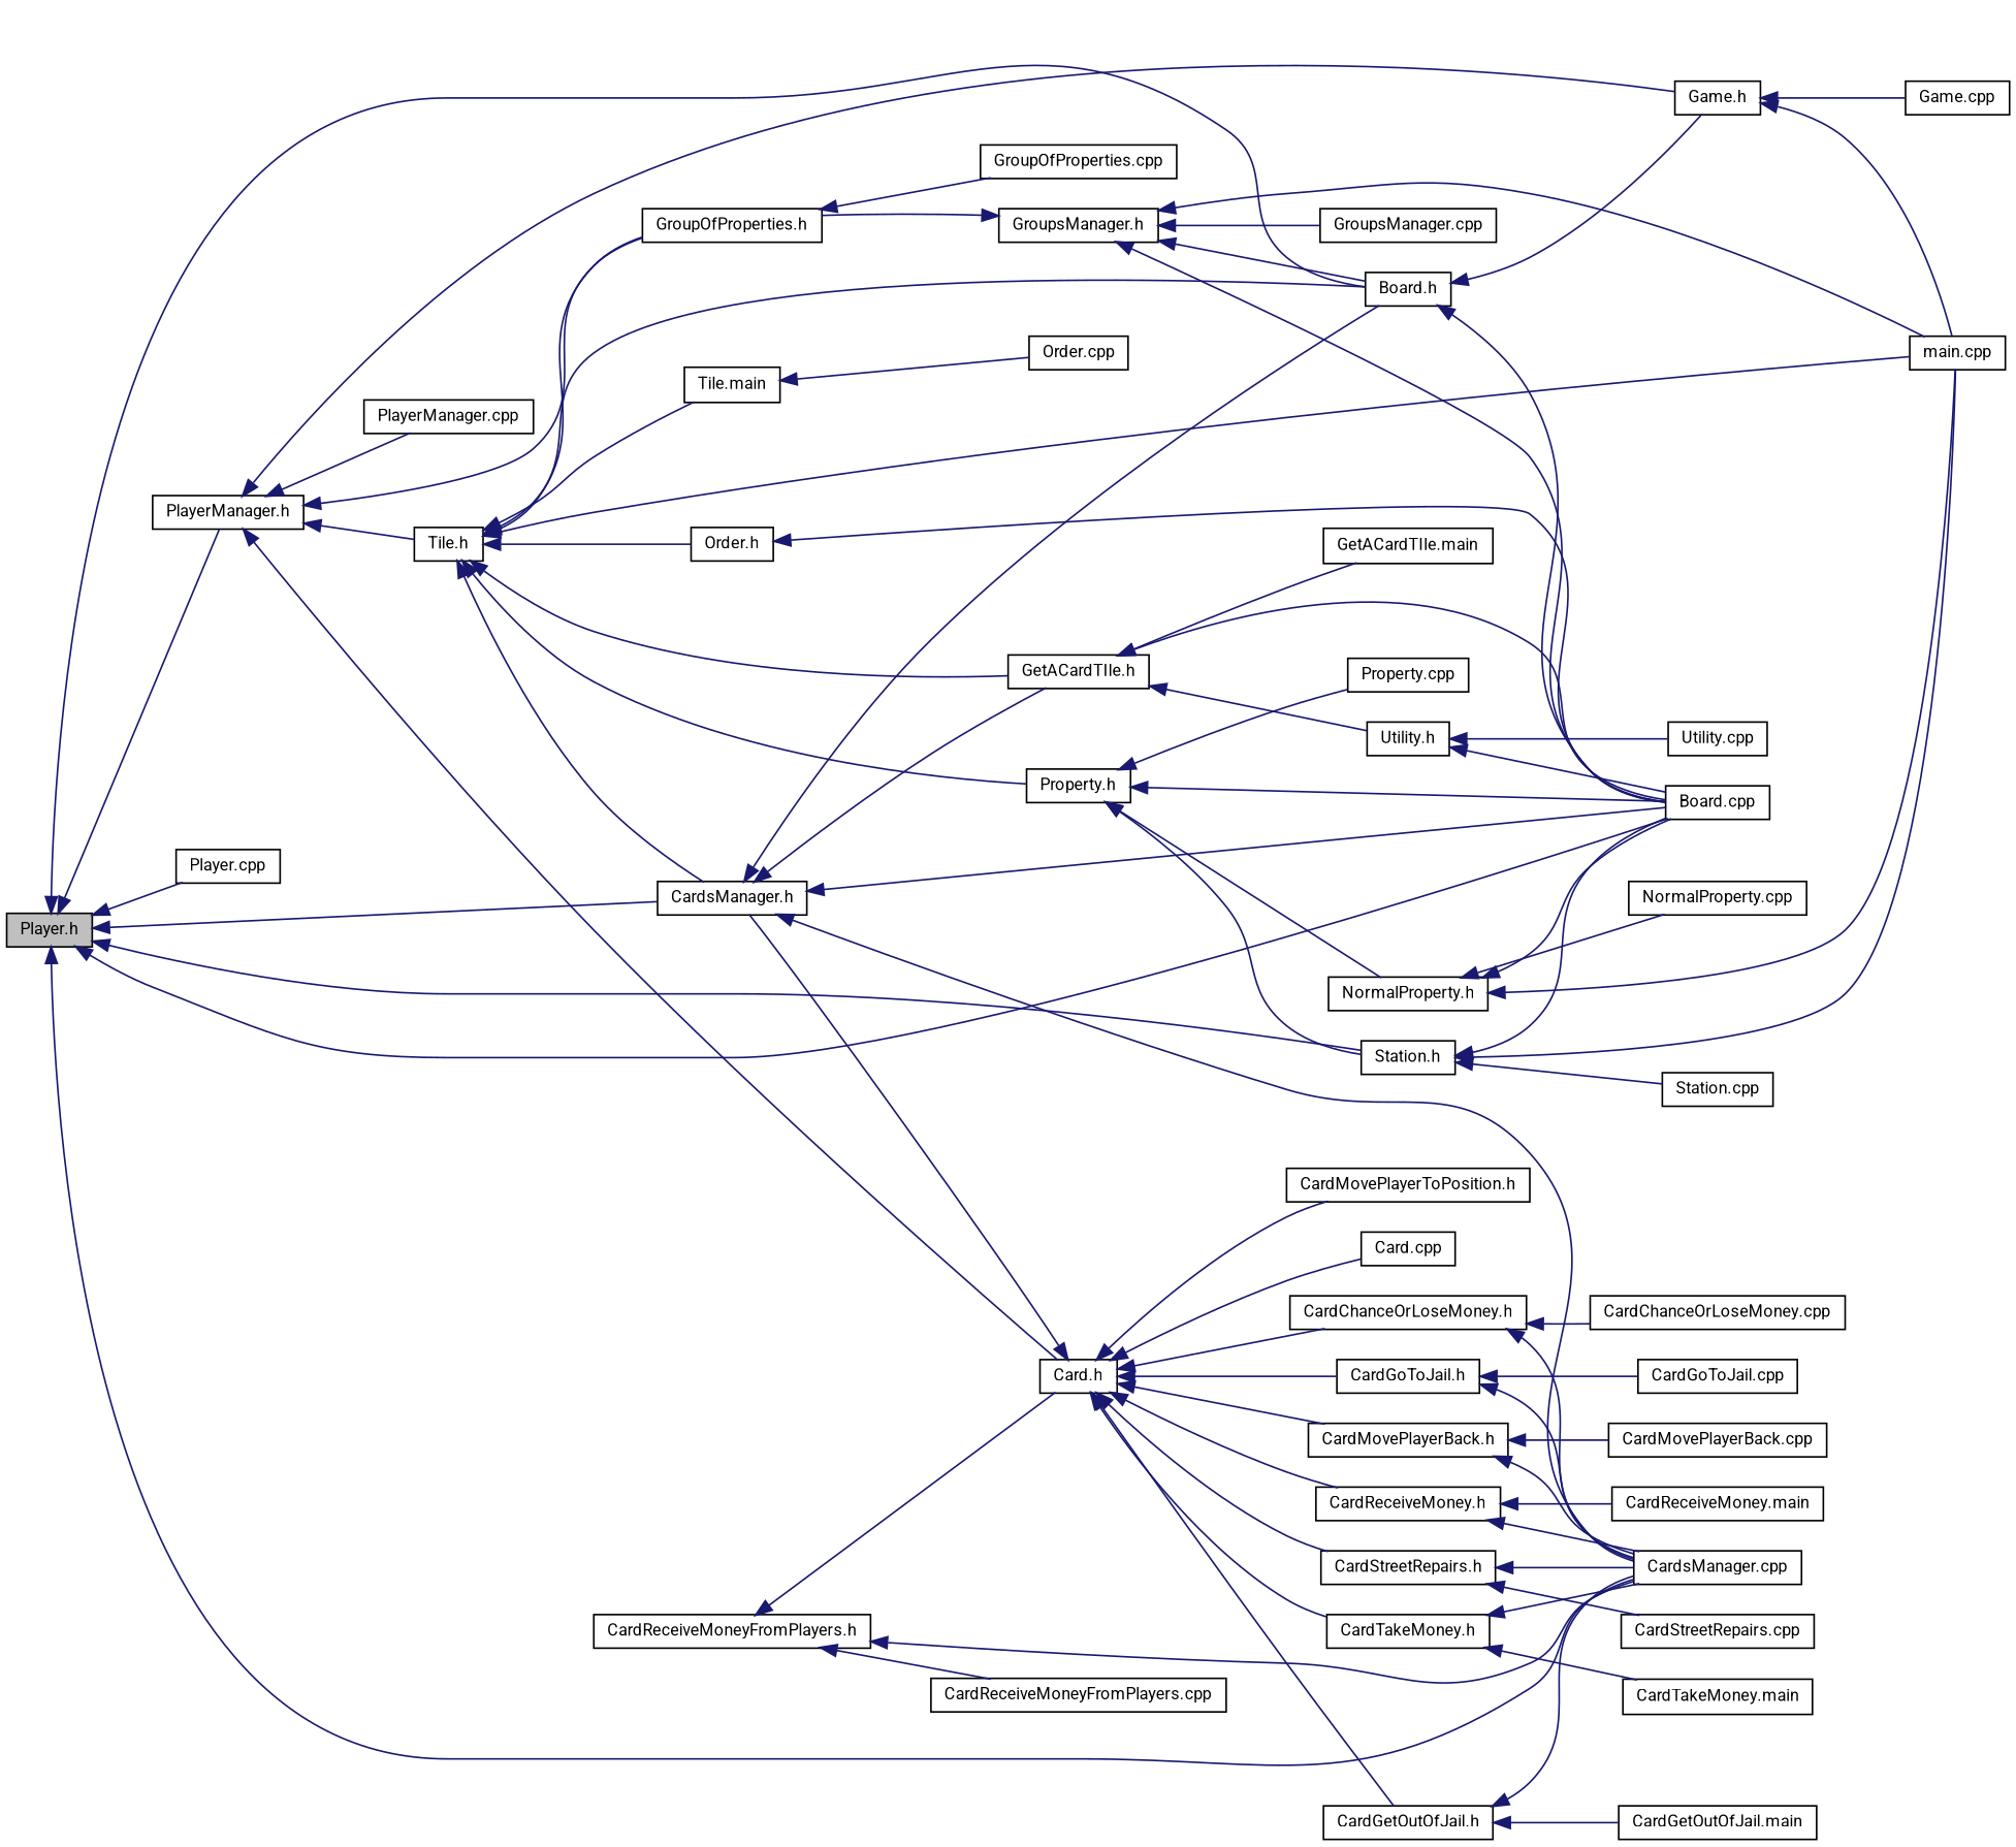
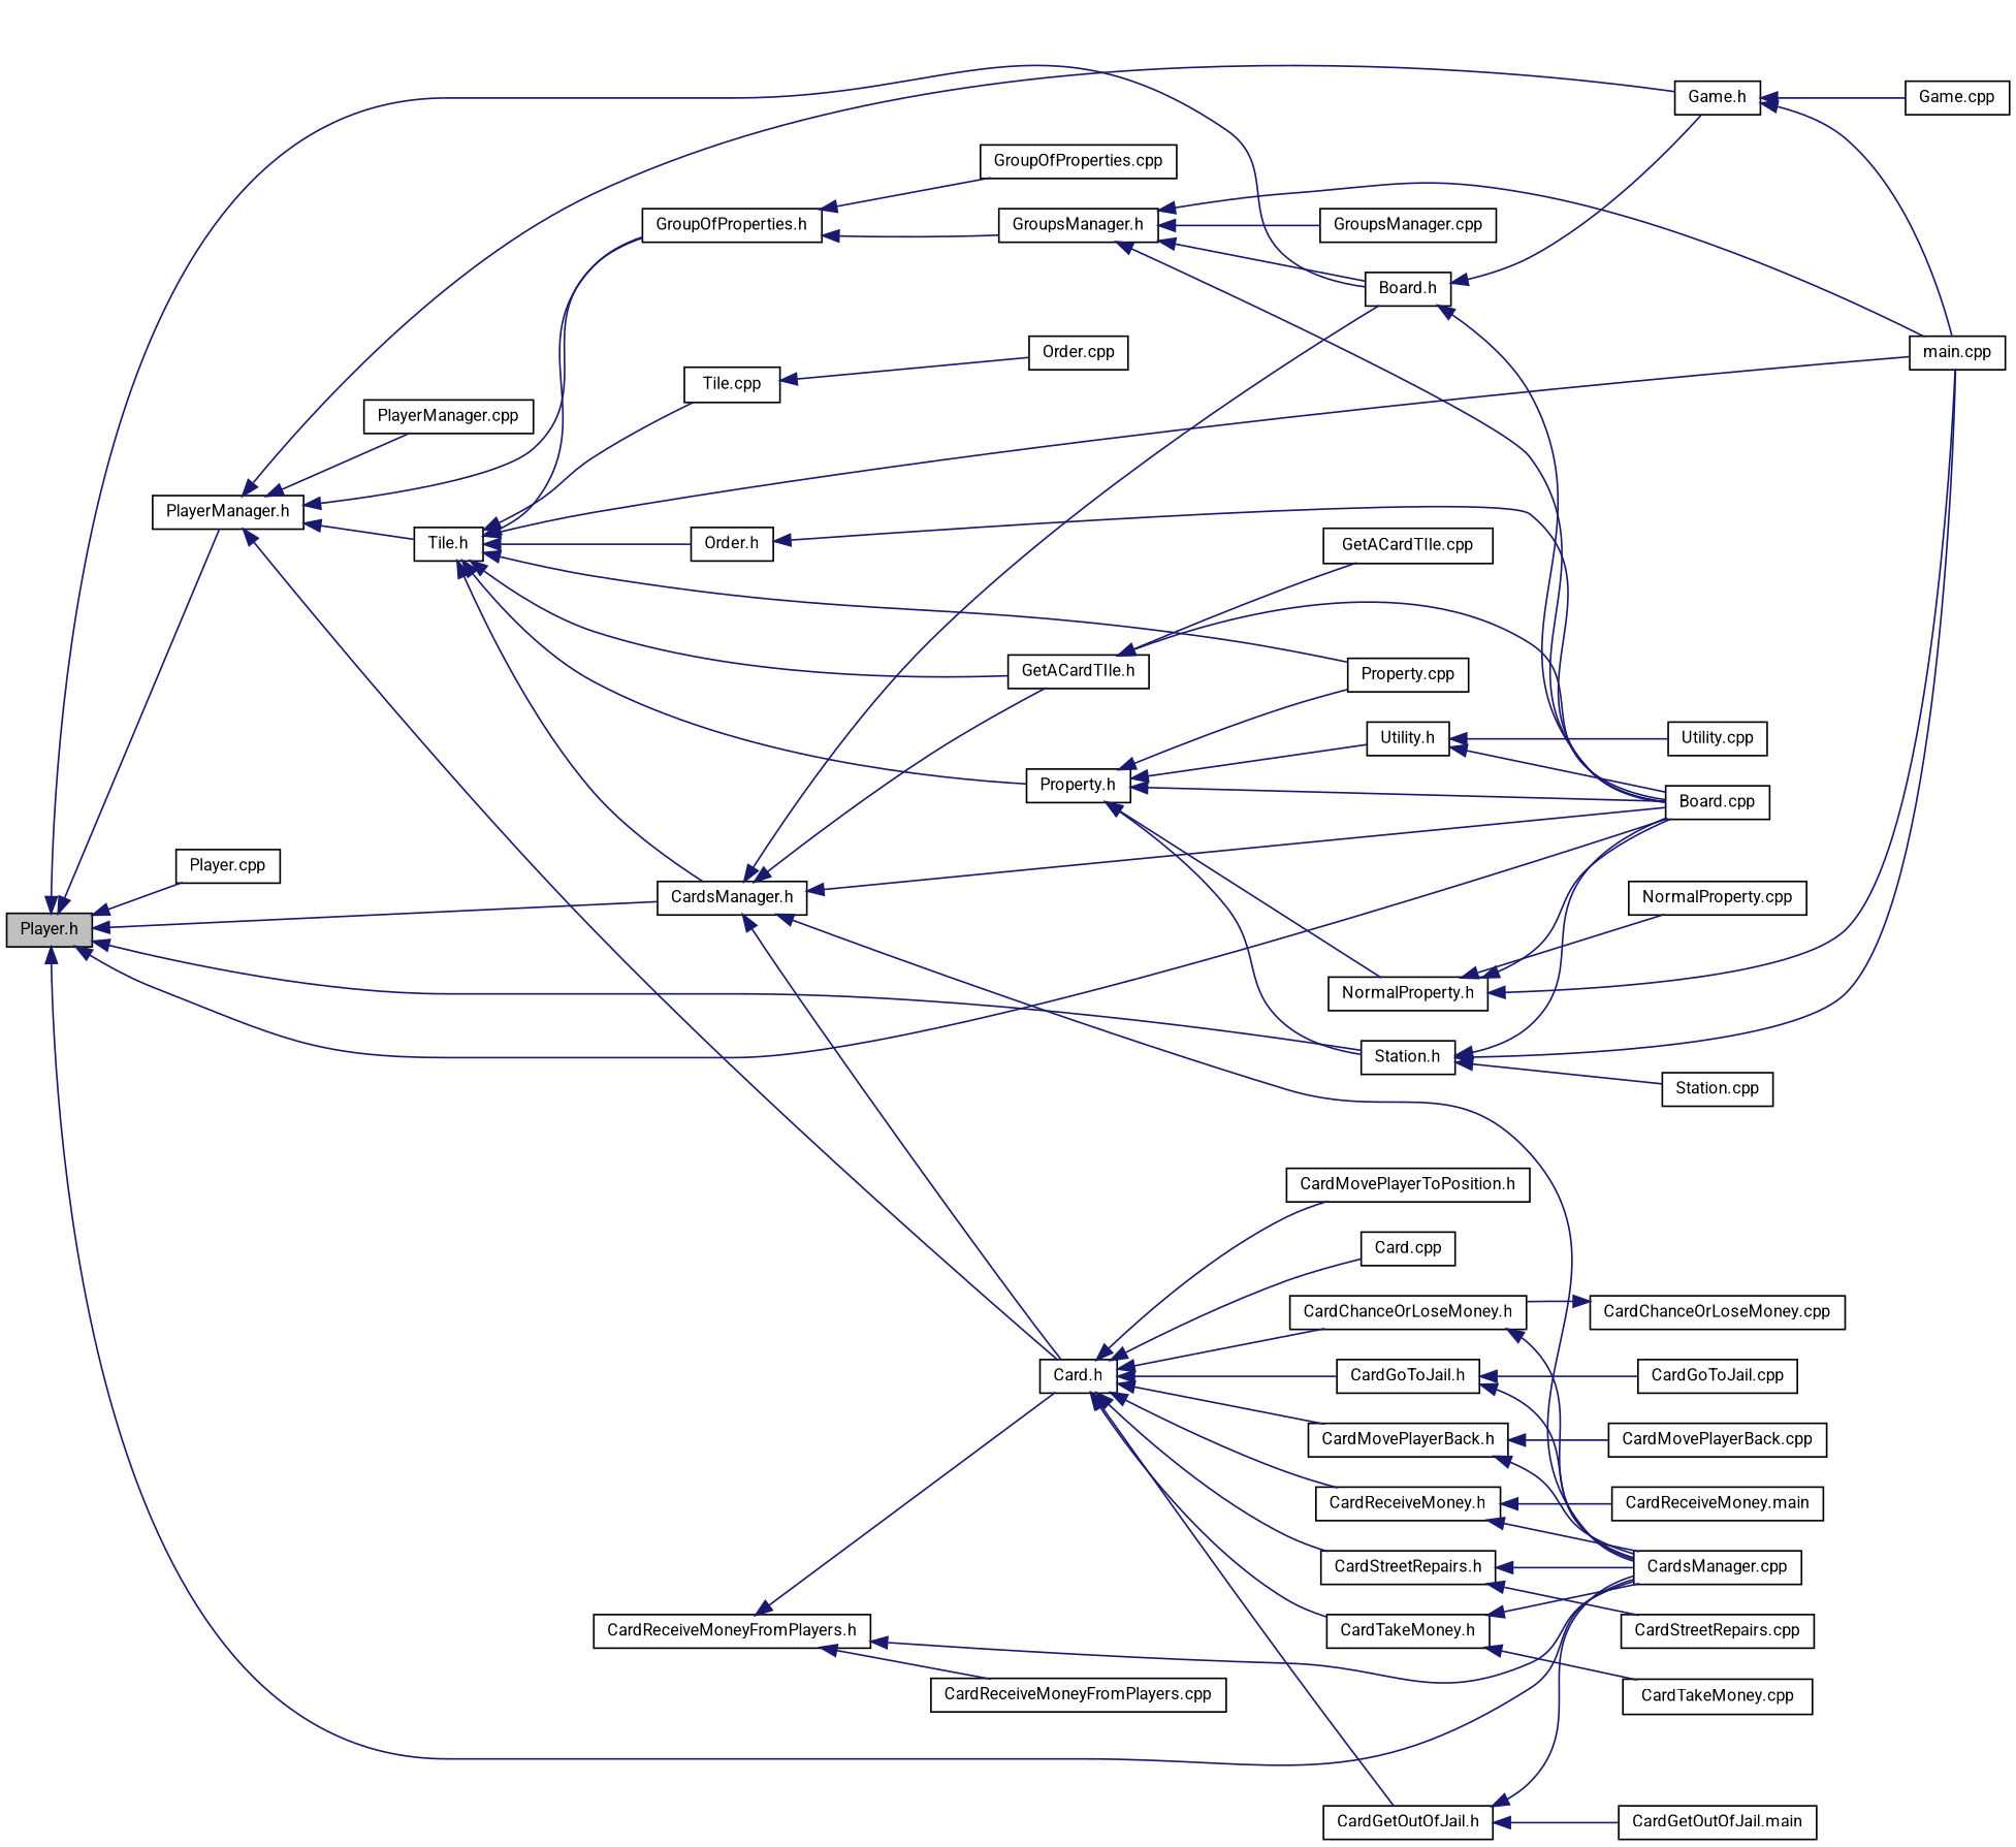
  digraph {
    fontname=Roboto
    rankdir=LR
    node [color=black fillcolor=white fontname=Roboto fontsize=10 shape=record style=filled]
    edge [color=midnightblue dir=back fontname=Roboto fontsize=10 labelfontname=FreeSans labelfontsize=10 style=solid]
    n1 [fillcolor=grey75 fontcolor=black height=0.2 label="Player.h" width=0.4]
    n2 [height=0.2 label="Board.cpp" width=0.4]
    n3 [height=0.2 label="CardsManager.cpp" width=0.4]
    n4 [height=0.2 label="Player.cpp" width=0.4]
    n5 [height=0.2 label="PlayerManager.h" width=0.4]
    n6 [height=0.2 label="Board.h" width=0.4]
    n7 [height=0.2 label="CardsManager.h" width=0.4]
    n8 [height=0.2 label="Station.h" width=0.4]
    n9 [height=0.2 label="PlayerManager.cpp" width=0.4]
    n10 [height=0.2 label="Tile.h" width=0.4]
    n11 [height=0.2 label="Game.h" width=0.4]
    n12 [height=0.2 label="GroupOfProperties.h" width=0.4]
    n13 [height=0.2 label="Card.h" width=0.4]
    n14 [height=0.2 label="GetACardTIle.h" width=0.4]
    n15 [height=0.2 label="main.cpp" width=0.4]
    n16 [height=0.2 label="Station.cpp" width=0.4]
-   n17 [height=0.2 label="Tile.main" width=0.4]
+   n17 [height=0.2 label="Tile.cpp" width=0.4]
    n18 [height=0.2 label="Property.h" width=0.4]
    n19 [height=0.2 label="Order.h" width=0.4]
    n20 [height=0.2 label="Game.cpp" width=0.4]
    n21 [height=0.2 label="GroupOfProperties.cpp" width=0.4]
    n22 [height=0.2 label="GroupsManager.h" width=0.4]
    n23 [height=0.2 label="Card.cpp" width=0.4]
    n24 [height=0.2 label="CardChanceOrLoseMoney.h" width=0.4]
    n25 [height=0.2 label="CardGetOutOfJail.h" width=0.4]
    n26 [height=0.2 label="CardGoToJail.h" width=0.4]
    n27 [height=0.2 label="CardMovePlayerBack.h" width=0.4]
    n28 [height=0.2 label="CardMovePlayerToPosition.h" width=0.4]
    n29 [height=0.2 label="CardReceiveMoney.h" width=0.4]
    n30 [height=0.2 label="CardStreetRepairs.h" width=0.4]
    n31 [height=0.2 label="CardTakeMoney.h" width=0.4]
    n32 [height=0.2 label="Order.cpp" width=0.4]
-   n33 [height=0.2 label="GetACardTIle.main" width=0.4]
+   n33 [height=0.2 label="GetACardTIle.cpp" width=0.4]
    n34 [height=0.2 label="Property.cpp" width=0.4]
    n35 [height=0.2 label="NormalProperty.h" width=0.4]
    n36 [height=0.2 label="Utility.h" width=0.4]
    n37 [height=0.2 label="GroupsManager.cpp" width=0.4]
    n38 [height=0.2 label="NormalProperty.cpp" width=0.4]
    n39 [height=0.2 label="Utility.cpp" width=0.4]
    n40 [height=0.2 label="CardChanceOrLoseMoney.cpp" width=0.4]
    n41 [height=0.2 label="CardGetOutOfJail.main" width=0.4]
    n42 [height=0.2 label="CardGoToJail.cpp" width=0.4]
    n43 [height=0.2 label="CardMovePlayerBack.cpp" width=0.4]
    n44 [height=0.2 label="CardReceiveMoney.main" width=0.4]
    n45 [height=0.2 label="CardReceiveMoneyFromPlayers.h" width=0.4]
    n46 [height=0.2 label="CardReceiveMoneyFromPlayers.cpp" width=0.4]
    n47 [height=0.2 label="CardStreetRepairs.cpp" width=0.4]
-   n48 [height=0.2 label="CardTakeMoney.main" width=0.4]
+   n48 [height=0.2 label="CardTakeMoney.cpp" width=0.4]
    n1 -> n2
    n1 -> n3
    n1 -> n4
    n1 -> n5
    n1 -> n6
    n1 -> n7
    n1 -> n8
    n5 -> n9
    n5 -> n10
    n5 -> n11
    n5 -> n12
    n5 -> n13
    n6 -> n2
    n6 -> n11
    n7 -> n2
    n7 -> n3
    n7 -> n6
    n7 -> n14
    n8 -> n2
    n8 -> n15
    n8 -> n16
-   n10 -> n6
+   n10 -> n34
    n10 -> n7
    n10 -> n12
    n10 -> n14
    n10 -> n15
    n10 -> n17
    n10 -> n18
    n10 -> n19
    n11 -> n15
    n11 -> n20
    n12 -> n21
-   n22 -> n12
-   n13 -> n7
+   n12 -> n22
+   n7 -> n13
    n13 -> n23
    n13 -> n24
    n13 -> n25
    n13 -> n26
    n13 -> n27
    n13 -> n28
    n13 -> n29
    n13 -> n30
    n13 -> n31
    n14 -> n2
    n14 -> n33
    n17 -> n32
    n18 -> n2
    n18 -> n8
    n18 -> n34
    n18 -> n35
-   n14 -> n36
+   n18 -> n36
    n19 -> n2
    n22 -> n2
    n22 -> n6
    n22 -> n15
    n22 -> n37
    n24 -> n3
-   n24 -> n40
+   n40 -> n24
    n25 -> n3
    n25 -> n41
    n26 -> n3
    n26 -> n42
    n27 -> n3
    n27 -> n43
    n29 -> n3
    n29 -> n44
    n30 -> n3
    n30 -> n47
    n31 -> n3
    n31 -> n48
    n35 -> n2
    n35 -> n15
    n35 -> n38
    n36 -> n2
    n36 -> n39
    n45 -> n3
    n45 -> n13
    n45 -> n46
  }
